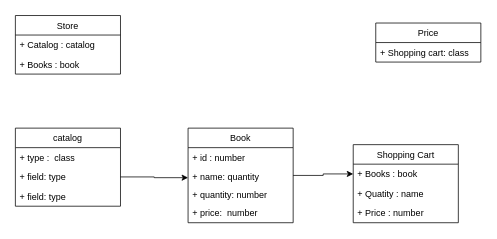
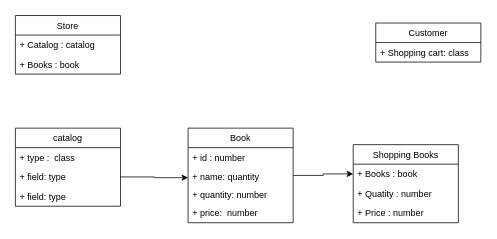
  <mxCell id="0" />
  <mxCell id="1" parent="0" />
  <mxCell id="2" value="Store" style="swimlane;fontStyle=0;childLayout=stackLayout;horizontal=1;startSize=26;fillColor=none;horizontalStack=0;resizeParent=1;resizeParentMax=0;resizeLast=0;collapsible=1;marginBottom=0;" vertex="1" parent="1"><mxGeometry x="20" y="20" width="140" height="78" as="geometry" /></mxCell>
  <mxCell id="3" value="+ Catalog : catalog" style="text;strokeColor=none;fillColor=none;align=left;verticalAlign=top;spacingLeft=4;spacingRight=4;overflow=hidden;rotatable=0;points=[[0,0.5],[1,0.5]];portConstraint=eastwest;" vertex="1" parent="2"><mxGeometry y="26" width="140" height="26" as="geometry" /></mxCell>
  <mxCell id="4" value="+ Books : book&#10;" style="text;strokeColor=none;fillColor=none;align=left;verticalAlign=top;spacingLeft=4;spacingRight=4;overflow=hidden;rotatable=0;points=[[0,0.5],[1,0.5]];portConstraint=eastwest;" vertex="1" parent="2"><mxGeometry y="52" width="140" height="26" as="geometry" /></mxCell>
- <mxCell id="5" value="Price" style="swimlane;fontStyle=0;childLayout=stackLayout;horizontal=1;startSize=26;fillColor=none;horizontalStack=0;resizeParent=1;resizeParentMax=0;resizeLast=0;collapsible=1;marginBottom=0;" vertex="1" parent="1"><mxGeometry x="500" y="30" width="140" height="52" as="geometry" /></mxCell>
+ <mxCell id="5" value="Customer" style="swimlane;fontStyle=0;childLayout=stackLayout;horizontal=1;startSize=26;fillColor=none;horizontalStack=0;resizeParent=1;resizeParentMax=0;resizeLast=0;collapsible=1;marginBottom=0;" vertex="1" parent="1"><mxGeometry x="500" y="30" width="140" height="52" as="geometry" /></mxCell>
  <mxCell id="6" value="+ Shopping cart: class" style="text;strokeColor=none;fillColor=none;align=left;verticalAlign=top;spacingLeft=4;spacingRight=4;overflow=hidden;rotatable=0;points=[[0,0.5],[1,0.5]];portConstraint=eastwest;" vertex="1" parent="5"><mxGeometry y="26" width="140" height="26" as="geometry" /></mxCell>
  <mxCell id="7" value="catalog" style="swimlane;fontStyle=0;childLayout=stackLayout;horizontal=1;startSize=26;fillColor=none;horizontalStack=0;resizeParent=1;resizeParentMax=0;resizeLast=0;collapsible=1;marginBottom=0;" vertex="1" parent="1"><mxGeometry x="20" y="170" width="140" height="104" as="geometry" /></mxCell>
  <mxCell id="8" value="+ type :  class" style="text;strokeColor=none;fillColor=none;align=left;verticalAlign=top;spacingLeft=4;spacingRight=4;overflow=hidden;rotatable=0;points=[[0,0.5],[1,0.5]];portConstraint=eastwest;" vertex="1" parent="7"><mxGeometry y="26" width="140" height="26" as="geometry" /></mxCell>
  <mxCell id="9" value="+ field: type" style="text;strokeColor=none;fillColor=none;align=left;verticalAlign=top;spacingLeft=4;spacingRight=4;overflow=hidden;rotatable=0;points=[[0,0.5],[1,0.5]];portConstraint=eastwest;" vertex="1" parent="7"><mxGeometry y="52" width="140" height="26" as="geometry" /></mxCell>
  <mxCell id="10" value="+ field: type" style="text;strokeColor=none;fillColor=none;align=left;verticalAlign=top;spacingLeft=4;spacingRight=4;overflow=hidden;rotatable=0;points=[[0,0.5],[1,0.5]];portConstraint=eastwest;" vertex="1" parent="7"><mxGeometry y="78" width="140" height="26" as="geometry" /></mxCell>
- <mxCell id="11" value="Shopping Cart" style="swimlane;fontStyle=0;childLayout=stackLayout;horizontal=1;startSize=26;fillColor=none;horizontalStack=0;resizeParent=1;resizeParentMax=0;resizeLast=0;collapsible=1;marginBottom=0;" vertex="1" parent="1"><mxGeometry x="470" y="192" width="140" height="104" as="geometry" /></mxCell>
+ <mxCell id="11" value="Shopping Books" style="swimlane;fontStyle=0;childLayout=stackLayout;horizontal=1;startSize=26;fillColor=none;horizontalStack=0;resizeParent=1;resizeParentMax=0;resizeLast=0;collapsible=1;marginBottom=0;" vertex="1" parent="1"><mxGeometry x="470" y="192" width="140" height="104" as="geometry" /></mxCell>
  <mxCell id="12" value="+ Books : book" style="text;strokeColor=none;fillColor=none;align=left;verticalAlign=top;spacingLeft=4;spacingRight=4;overflow=hidden;rotatable=0;points=[[0,0.5],[1,0.5]];portConstraint=eastwest;" vertex="1" parent="11"><mxGeometry y="26" width="140" height="26" as="geometry" /></mxCell>
- <mxCell id="13" value="+ Quatity : name" style="text;strokeColor=none;fillColor=none;align=left;verticalAlign=top;spacingLeft=4;spacingRight=4;overflow=hidden;rotatable=0;points=[[0,0.5],[1,0.5]];portConstraint=eastwest;" vertex="1" parent="11"><mxGeometry y="52" width="140" height="26" as="geometry" /></mxCell>
+ <mxCell id="13" value="+ Quatity : number" style="text;strokeColor=none;fillColor=none;align=left;verticalAlign=top;spacingLeft=4;spacingRight=4;overflow=hidden;rotatable=0;points=[[0,0.5],[1,0.5]];portConstraint=eastwest;" vertex="1" parent="11"><mxGeometry y="52" width="140" height="26" as="geometry" /></mxCell>
  <mxCell id="14" value="+ Price : number" style="text;strokeColor=none;fillColor=none;align=left;verticalAlign=top;spacingLeft=4;spacingRight=4;overflow=hidden;rotatable=0;points=[[0,0.5],[1,0.5]];portConstraint=eastwest;" vertex="1" parent="11"><mxGeometry y="78" width="140" height="26" as="geometry" /></mxCell>
  <mxCell id="15" style="edgeStyle=orthogonalEdgeStyle;rounded=0;orthogonalLoop=1;jettySize=auto;html=1;entryX=0;entryY=0.5;entryDx=0;entryDy=0;" edge="1" parent="1" source="16" target="12"><mxGeometry relative="1" as="geometry" /></mxCell>
  <mxCell id="16" value="Book" style="swimlane;fontStyle=0;childLayout=stackLayout;horizontal=1;startSize=26;fillColor=none;horizontalStack=0;resizeParent=1;resizeParentMax=0;resizeLast=0;collapsible=1;marginBottom=0;" vertex="1" parent="1"><mxGeometry x="250" y="170" width="140" height="126" as="geometry" /></mxCell>
  <mxCell id="17" value="+ id : number" style="text;strokeColor=none;fillColor=none;align=left;verticalAlign=top;spacingLeft=4;spacingRight=4;overflow=hidden;rotatable=0;points=[[0,0.5],[1,0.5]];portConstraint=eastwest;" vertex="1" parent="16"><mxGeometry y="26" width="140" height="26" as="geometry" /></mxCell>
  <mxCell id="18" value="+ name: quantity" style="text;strokeColor=none;fillColor=none;align=left;verticalAlign=top;spacingLeft=4;spacingRight=4;overflow=hidden;rotatable=0;points=[[0,0.5],[1,0.5]];portConstraint=eastwest;" vertex="1" parent="16"><mxGeometry y="52" width="140" height="28" as="geometry" /></mxCell>
  <mxCell id="19" value="&lt;span&gt;+ quantity: number&lt;/span&gt;" style="text;html=1;align=left;verticalAlign=middle;resizable=0;points=[];autosize=1;strokeColor=none;spacingLeft=4;spacingRight=4;" vertex="1" parent="16"><mxGeometry y="80" width="140" height="20" as="geometry" /></mxCell>
  <mxCell id="20" value="+ price:  number" style="text;strokeColor=none;fillColor=none;align=left;verticalAlign=middle;spacingLeft=4;spacingRight=4;overflow=hidden;rotatable=0;points=[[0,0.5],[1,0.5]];portConstraint=eastwest;" vertex="1" parent="16"><mxGeometry y="100" width="140" height="26" as="geometry" /></mxCell>
  <mxCell id="21" style="edgeStyle=orthogonalEdgeStyle;rounded=0;orthogonalLoop=1;jettySize=auto;html=1;" edge="1" parent="1" source="9" target="18"><mxGeometry relative="1" as="geometry" /></mxCell>
